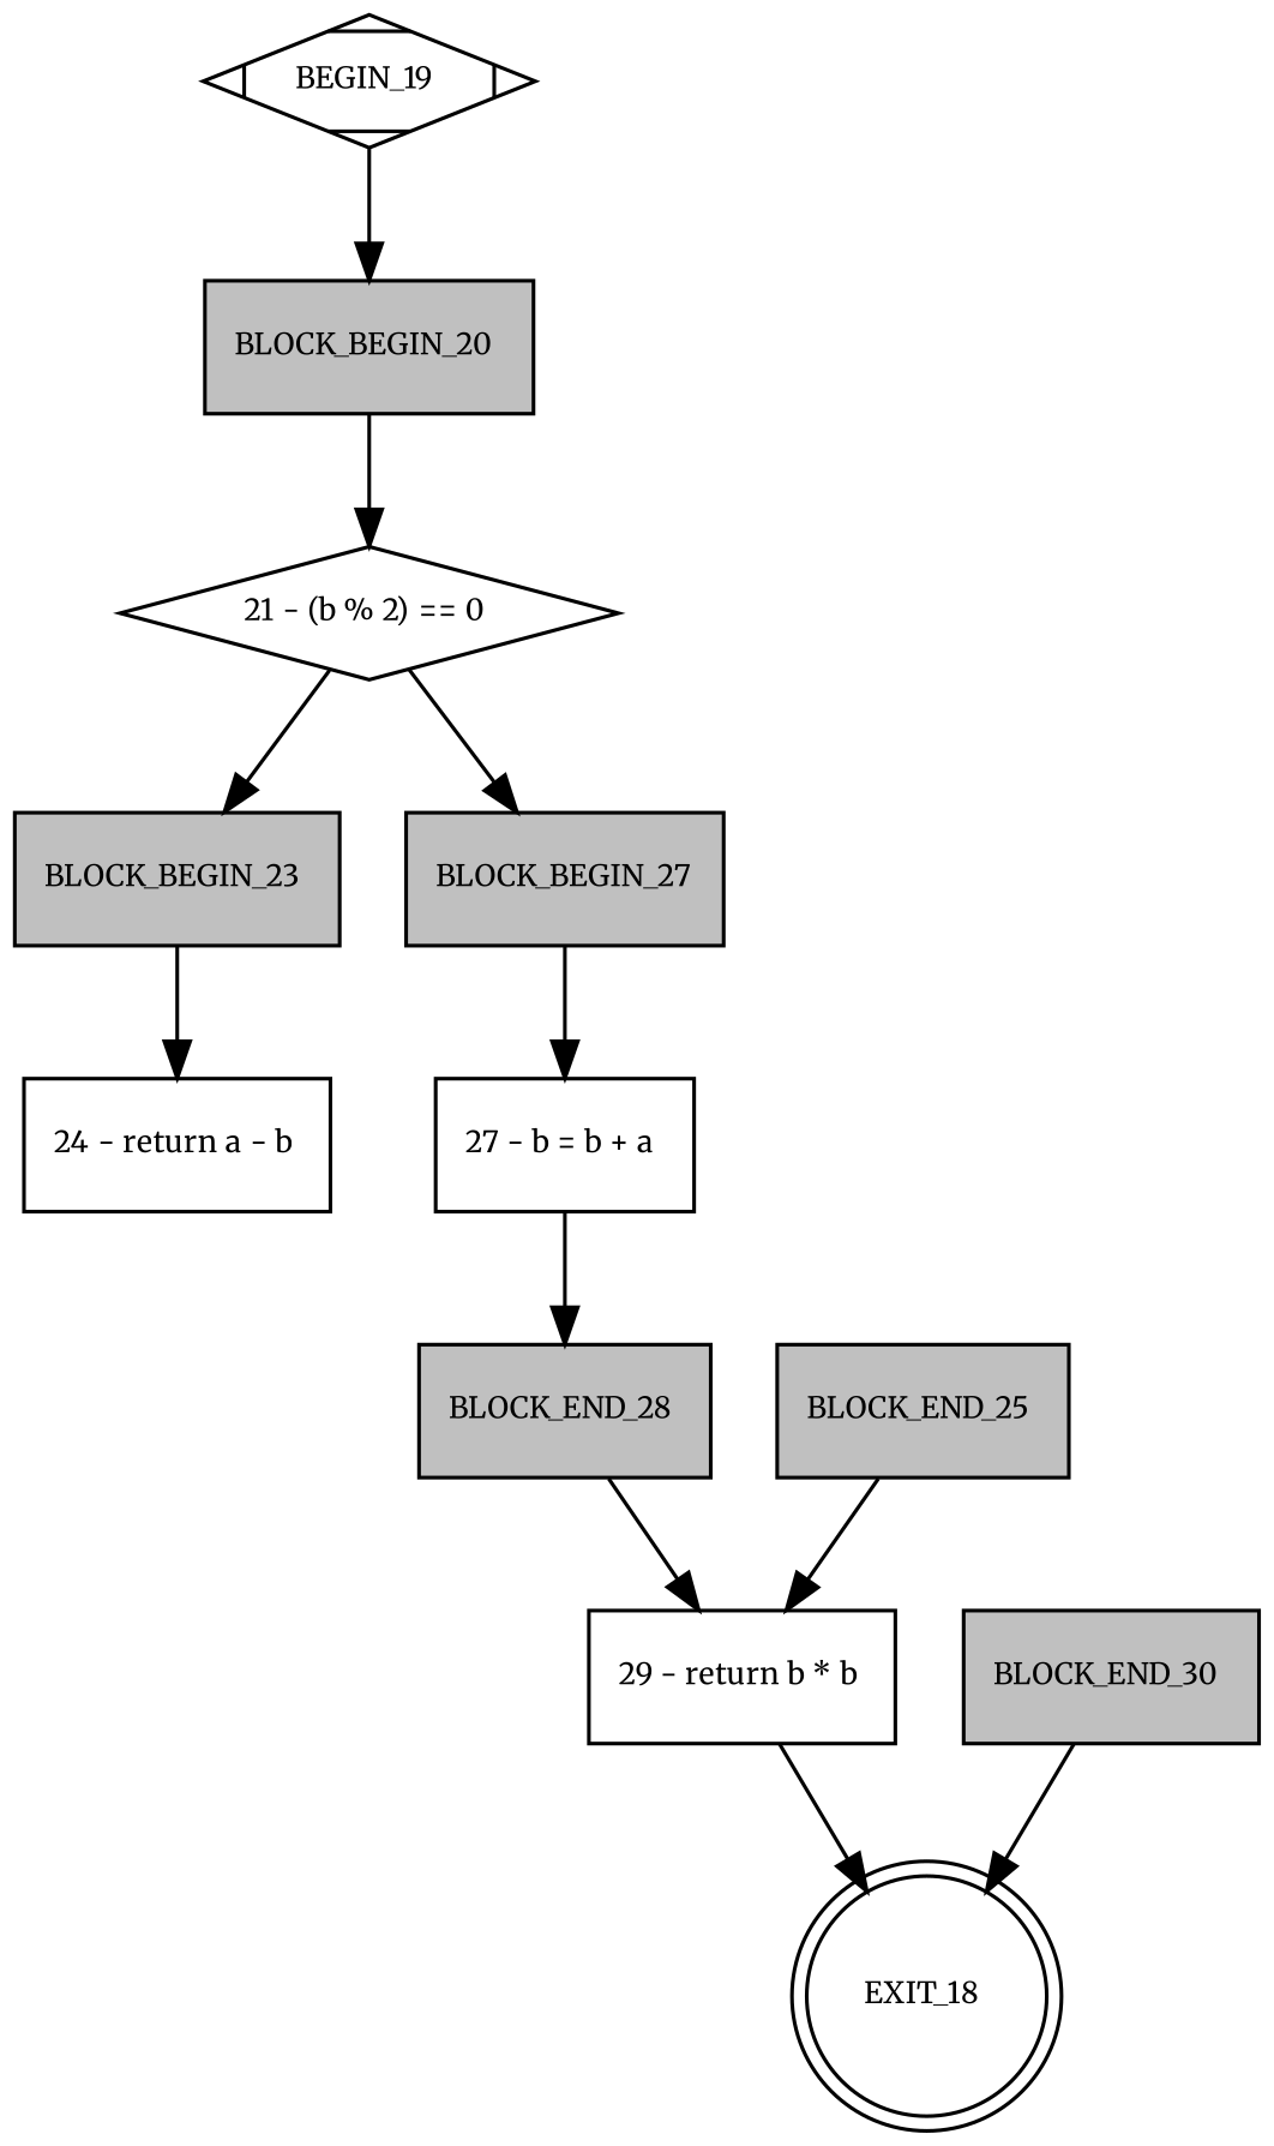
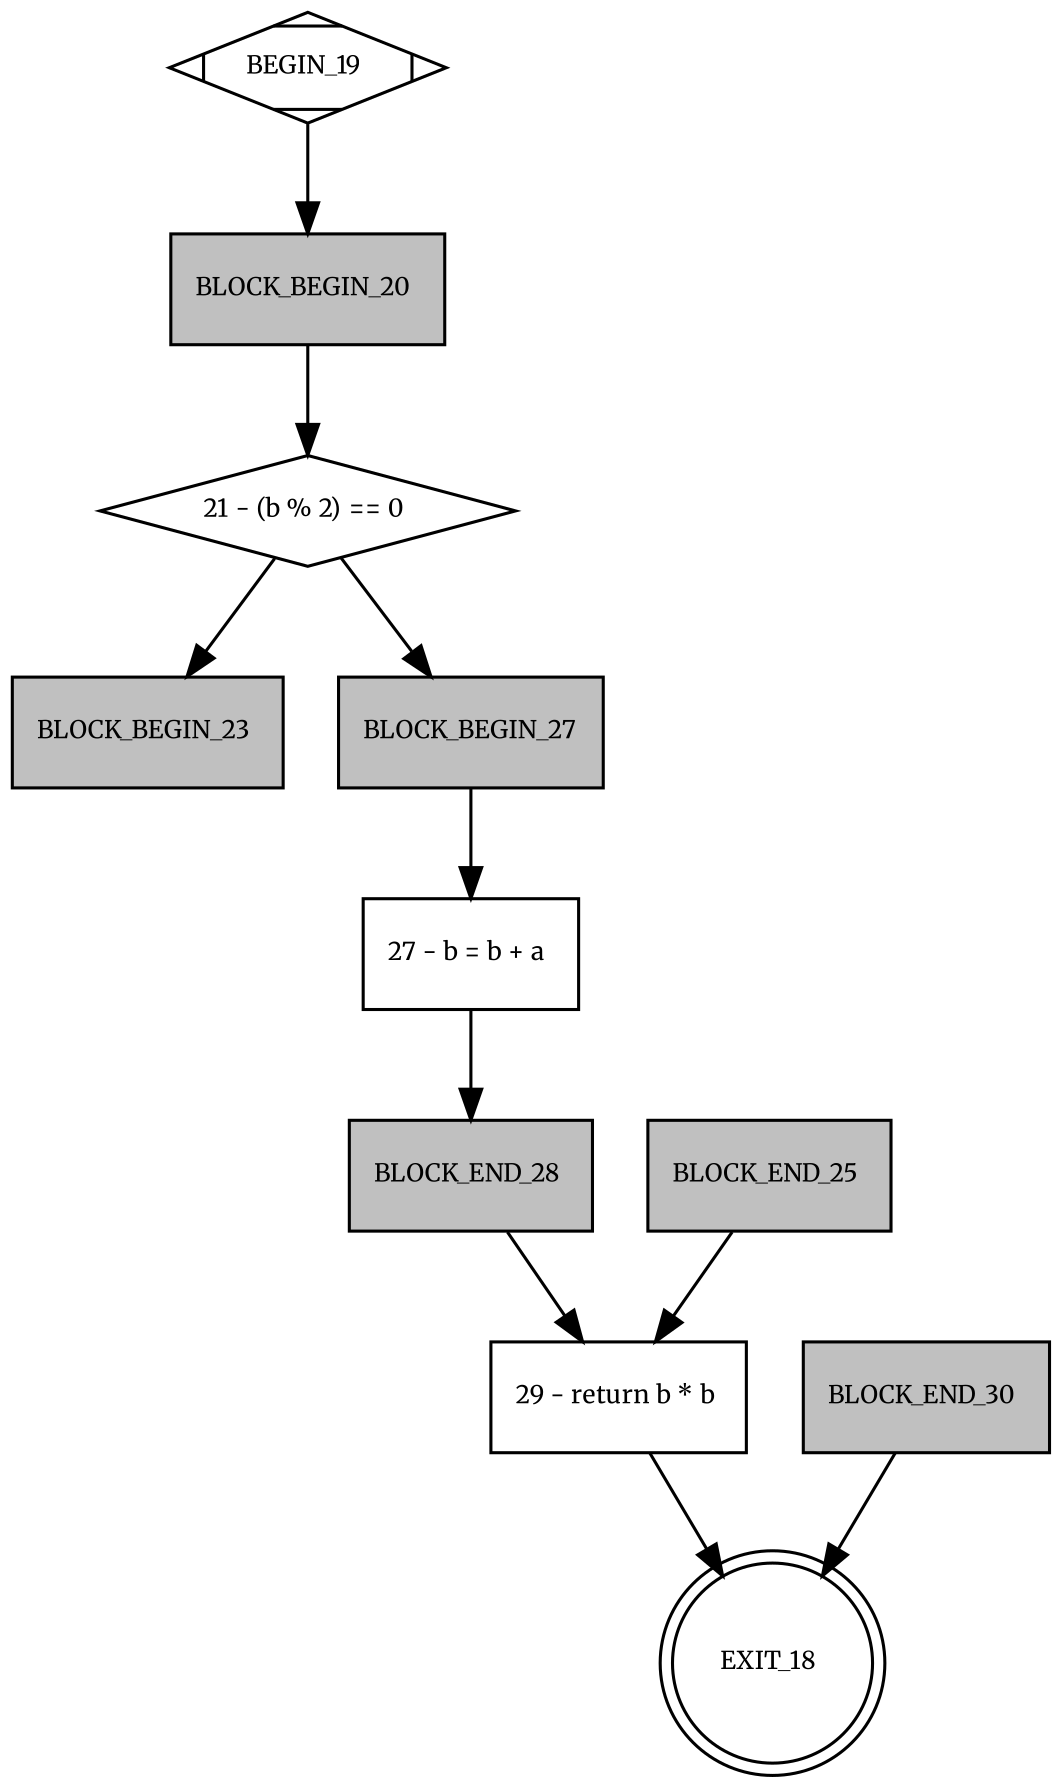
  digraph {
    fontname=Merriweather
    node [fontname=Merriweather fontsize=8 shape=rectangle]
    edge [fontname=Merriweather]
    n1 [label="BEGIN_19 " shape=Mdiamond]
    n2 [fillcolor=gray label="BLOCK_BEGIN_20 " style=filled]
    n3 [label="21 - (b % 2) == 0 " shape=diamond]
    n4 [fillcolor=gray label="BLOCK_BEGIN_23 " style=filled]
    n5 [fillcolor=gray label=BLOCK_BEGIN_27 style=filled]
-   n6 [label="24 - return a - b "]
    n7 [label="27 - b = b + a "]
    n8 [label="EXIT_18 " shape=doublecircle]
    n9 [fillcolor=gray label="BLOCK_END_25 " style=filled]
    n10 [label="29 - return b * b "]
    n11 [fillcolor=gray label="BLOCK_END_28 " style=filled]
    n12 [fillcolor=gray label="BLOCK_END_30 " style=filled]
    n1 -> n2
    n2 -> n3
    n3 -> n4
    n3 -> n5
-   n4 -> n6
    n5 -> n7
    n7 -> n11
    n9 -> n10
    n10 -> n8
    n11 -> n10
    n12 -> n8
  }
